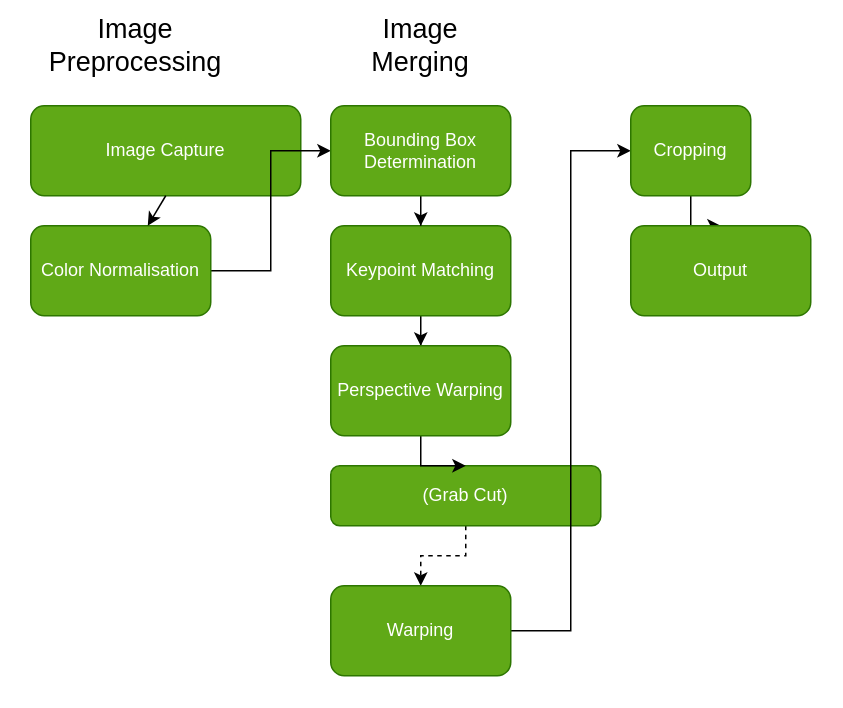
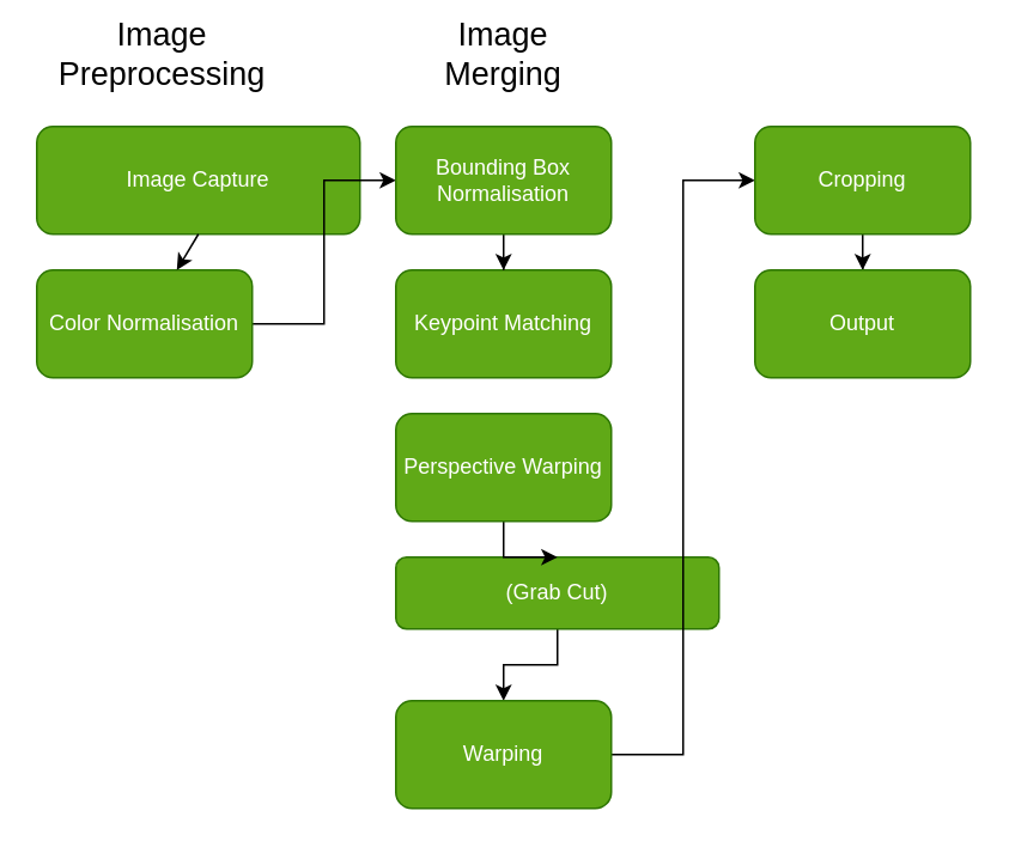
  <mxCell id="0" />
  <mxCell id="1" parent="0" />
  <mxCell id="2" value="Image Capture" style="rounded=1;whiteSpace=wrap;html=1;fillColor=#60a917;strokeColor=#2D7600;fontColor=#ffffff;" parent="1" vertex="1"><mxGeometry x="20" y="70" width="180" height="60" as="geometry" /></mxCell>
  <mxCell id="3" style="edgeStyle=orthogonalEdgeStyle;rounded=0;orthogonalLoop=1;jettySize=auto;html=1;entryX=0;entryY=0.5;entryDx=0;entryDy=0;" parent="1" source="4" target="8" edge="1"><mxGeometry relative="1" as="geometry" /></mxCell>
  <mxCell id="4" value="Color Normalisation" style="rounded=1;whiteSpace=wrap;html=1;fillColor=#60a917;strokeColor=#2D7600;fontColor=#ffffff;" parent="1" vertex="1"><mxGeometry x="20" y="150" width="120" height="60" as="geometry" /></mxCell>
- <mxCell id="5" style="edgeStyle=orthogonalEdgeStyle;rounded=0;orthogonalLoop=1;jettySize=auto;html=1;" parent="1" source="6" target="12" edge="1"><mxGeometry relative="1" as="geometry" /></mxCell>
  <mxCell id="6" value="Keypoint Matching" style="rounded=1;whiteSpace=wrap;html=1;fillColor=#60a917;fontColor=#ffffff;strokeColor=#2D7600;" parent="1" vertex="1"><mxGeometry x="220" y="150" width="120" height="60" as="geometry" /></mxCell>
  <mxCell id="7" style="edgeStyle=orthogonalEdgeStyle;rounded=0;orthogonalLoop=1;jettySize=auto;html=1;" parent="1" source="8" target="6" edge="1"><mxGeometry relative="1" as="geometry" /></mxCell>
- <mxCell id="8" value="Bounding Box Determination" style="rounded=1;whiteSpace=wrap;html=1;fillColor=#60a917;strokeColor=#2D7600;fontColor=#ffffff;" parent="1" vertex="1"><mxGeometry x="220" y="70" width="120" height="60" as="geometry" /></mxCell>
- <mxCell id="9" style="edgeStyle=orthogonalEdgeStyle;rounded=0;orthogonalLoop=1;jettySize=auto;html=1;entryX=0.5;entryY=0;entryDx=0;entryDy=0;dashed=1;" parent="1" source="10" target="14" edge="1"><mxGeometry relative="1" as="geometry" /></mxCell>
+ <mxCell id="8" value="Bounding Box Normalisation" style="rounded=1;whiteSpace=wrap;html=1;fillColor=#60a917;strokeColor=#2D7600;fontColor=#ffffff;" parent="1" vertex="1"><mxGeometry x="220" y="70" width="120" height="60" as="geometry" /></mxCell>
+ <mxCell id="9" style="edgeStyle=orthogonalEdgeStyle;rounded=0;orthogonalLoop=1;jettySize=auto;html=1;entryX=0.5;entryY=0;entryDx=0;entryDy=0;" parent="1" source="10" target="14" edge="1"><mxGeometry relative="1" as="geometry" /></mxCell>
  <mxCell id="10" value="(Grab Cut)" style="rounded=1;whiteSpace=wrap;html=1;fontColor=#ffffff;strokeColor=#2D7600;fillColor=#60a917;" parent="1" vertex="1"><mxGeometry x="220" y="310" width="180" height="40" as="geometry" /></mxCell>
  <mxCell id="11" style="edgeStyle=orthogonalEdgeStyle;rounded=0;orthogonalLoop=1;jettySize=auto;html=1;" parent="1" source="12" target="10" edge="1"><mxGeometry relative="1" as="geometry" /></mxCell>
  <mxCell id="12" value="Perspective Warping" style="rounded=1;whiteSpace=wrap;html=1;fontColor=#ffffff;strokeColor=#2D7600;fillColor=#60a917;" parent="1" vertex="1"><mxGeometry x="220" y="230" width="120" height="60" as="geometry" /></mxCell>
  <mxCell id="13" style="edgeStyle=orthogonalEdgeStyle;rounded=0;orthogonalLoop=1;jettySize=auto;html=1;entryX=0;entryY=0.5;entryDx=0;entryDy=0;" parent="1" source="14" target="16" edge="1"><mxGeometry relative="1" as="geometry" /></mxCell>
  <mxCell id="14" value="Warping" style="rounded=1;whiteSpace=wrap;html=1;fontColor=#ffffff;strokeColor=#2D7600;fillColor=#60a917;" parent="1" vertex="1"><mxGeometry x="220" y="390" width="120" height="60" as="geometry" /></mxCell>
  <mxCell id="15" style="edgeStyle=orthogonalEdgeStyle;rounded=0;orthogonalLoop=1;jettySize=auto;html=1;" parent="1" source="16" target="17" edge="1"><mxGeometry relative="1" as="geometry" /></mxCell>
- <mxCell id="16" value="Cropping" style="rounded=1;whiteSpace=wrap;html=1;fontColor=#ffffff;strokeColor=#2D7600;fillColor=#60a917;" parent="1" vertex="1"><mxGeometry x="420" y="70" width="80" height="60" as="geometry" /></mxCell>
+ <mxCell id="16" value="Cropping" style="rounded=1;whiteSpace=wrap;html=1;fontColor=#ffffff;strokeColor=#2D7600;fillColor=#60a917;" parent="1" vertex="1"><mxGeometry x="420" y="70" width="120" height="60" as="geometry" /></mxCell>
  <mxCell id="17" value="Output" style="rounded=1;whiteSpace=wrap;html=1;fontColor=#ffffff;strokeColor=#2D7600;fillColor=#60a917;" parent="1" vertex="1"><mxGeometry x="420" y="150" width="120" height="60" as="geometry" /></mxCell>
  <mxCell id="18" value="" style="endArrow=classic;html=1;exitX=0.5;exitY=1;exitDx=0;exitDy=0;" parent="1" source="2" target="4" edge="1"><mxGeometry width="50" height="50" relative="1" as="geometry"><mxPoint x="370" y="350" as="sourcePoint" /><mxPoint x="420" y="300" as="targetPoint" /></mxGeometry></mxCell>
  <mxCell id="19" value="&lt;font style=&quot;font-size: 18px&quot;&gt;Image Preprocessing&lt;br&gt;&lt;/font&gt;" style="text;html=1;strokeColor=none;fillColor=none;align=center;verticalAlign=middle;whiteSpace=wrap;rounded=0;" parent="1" vertex="1"><mxGeometry x="70" y="20" width="40" height="20" as="geometry" /></mxCell>
  <mxCell id="20" value="&lt;font style=&quot;font-size: 18px&quot;&gt;Image Merging&lt;br&gt;&lt;/font&gt;" style="text;html=1;strokeColor=none;fillColor=none;align=center;verticalAlign=middle;whiteSpace=wrap;rounded=0;" parent="1" vertex="1"><mxGeometry x="260" y="20" width="40" height="20" as="geometry" /></mxCell>
